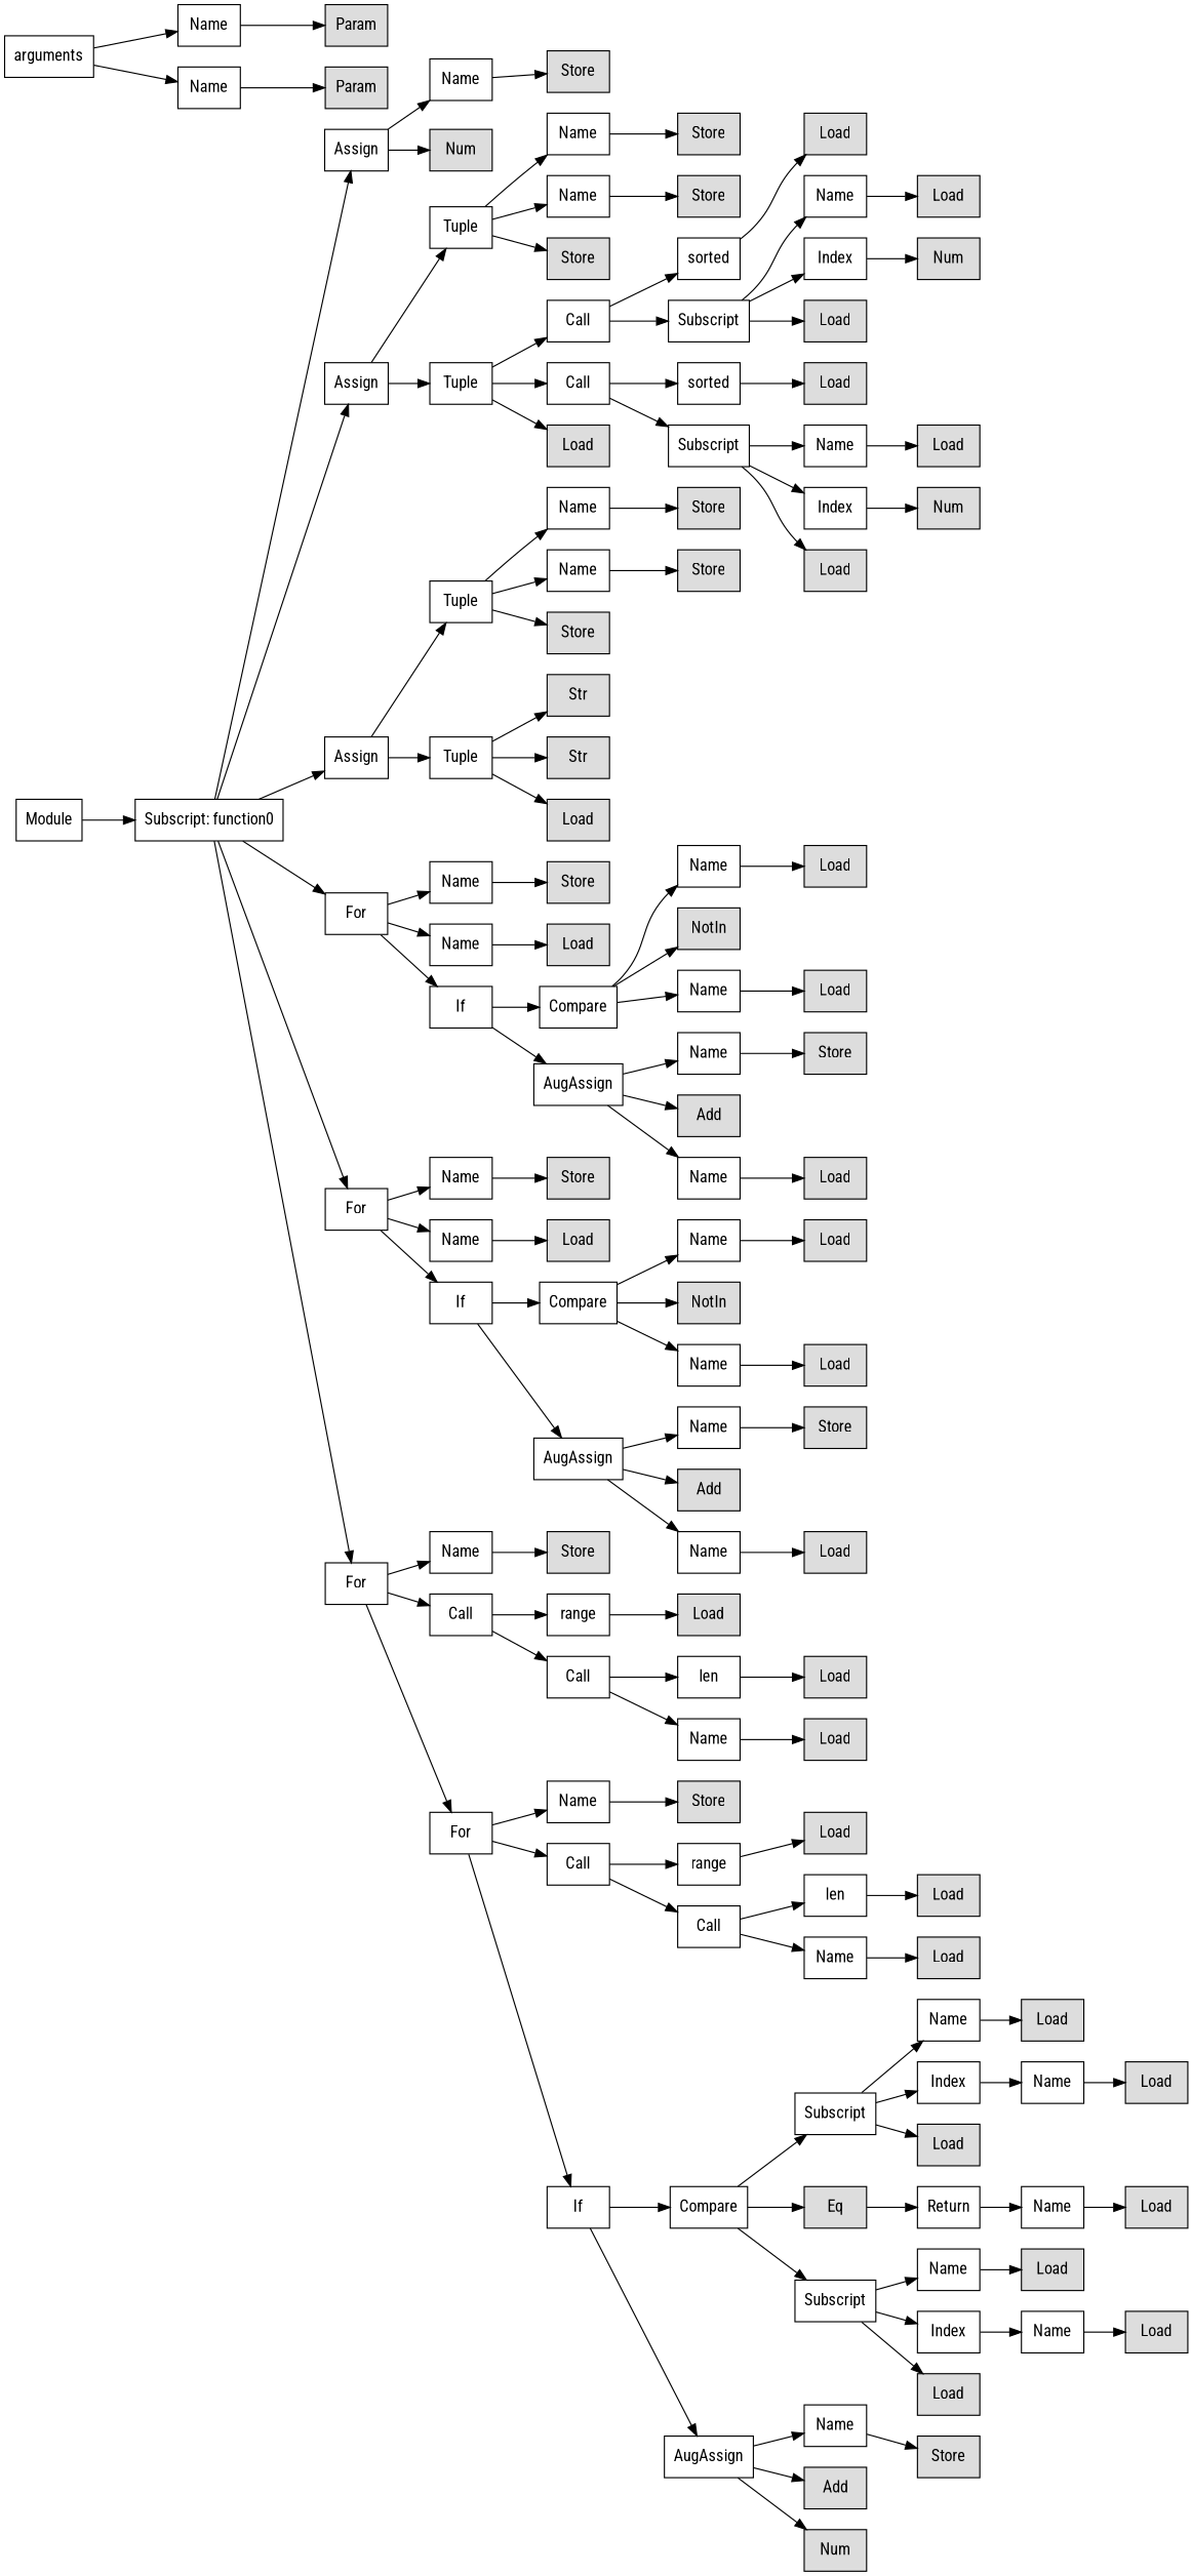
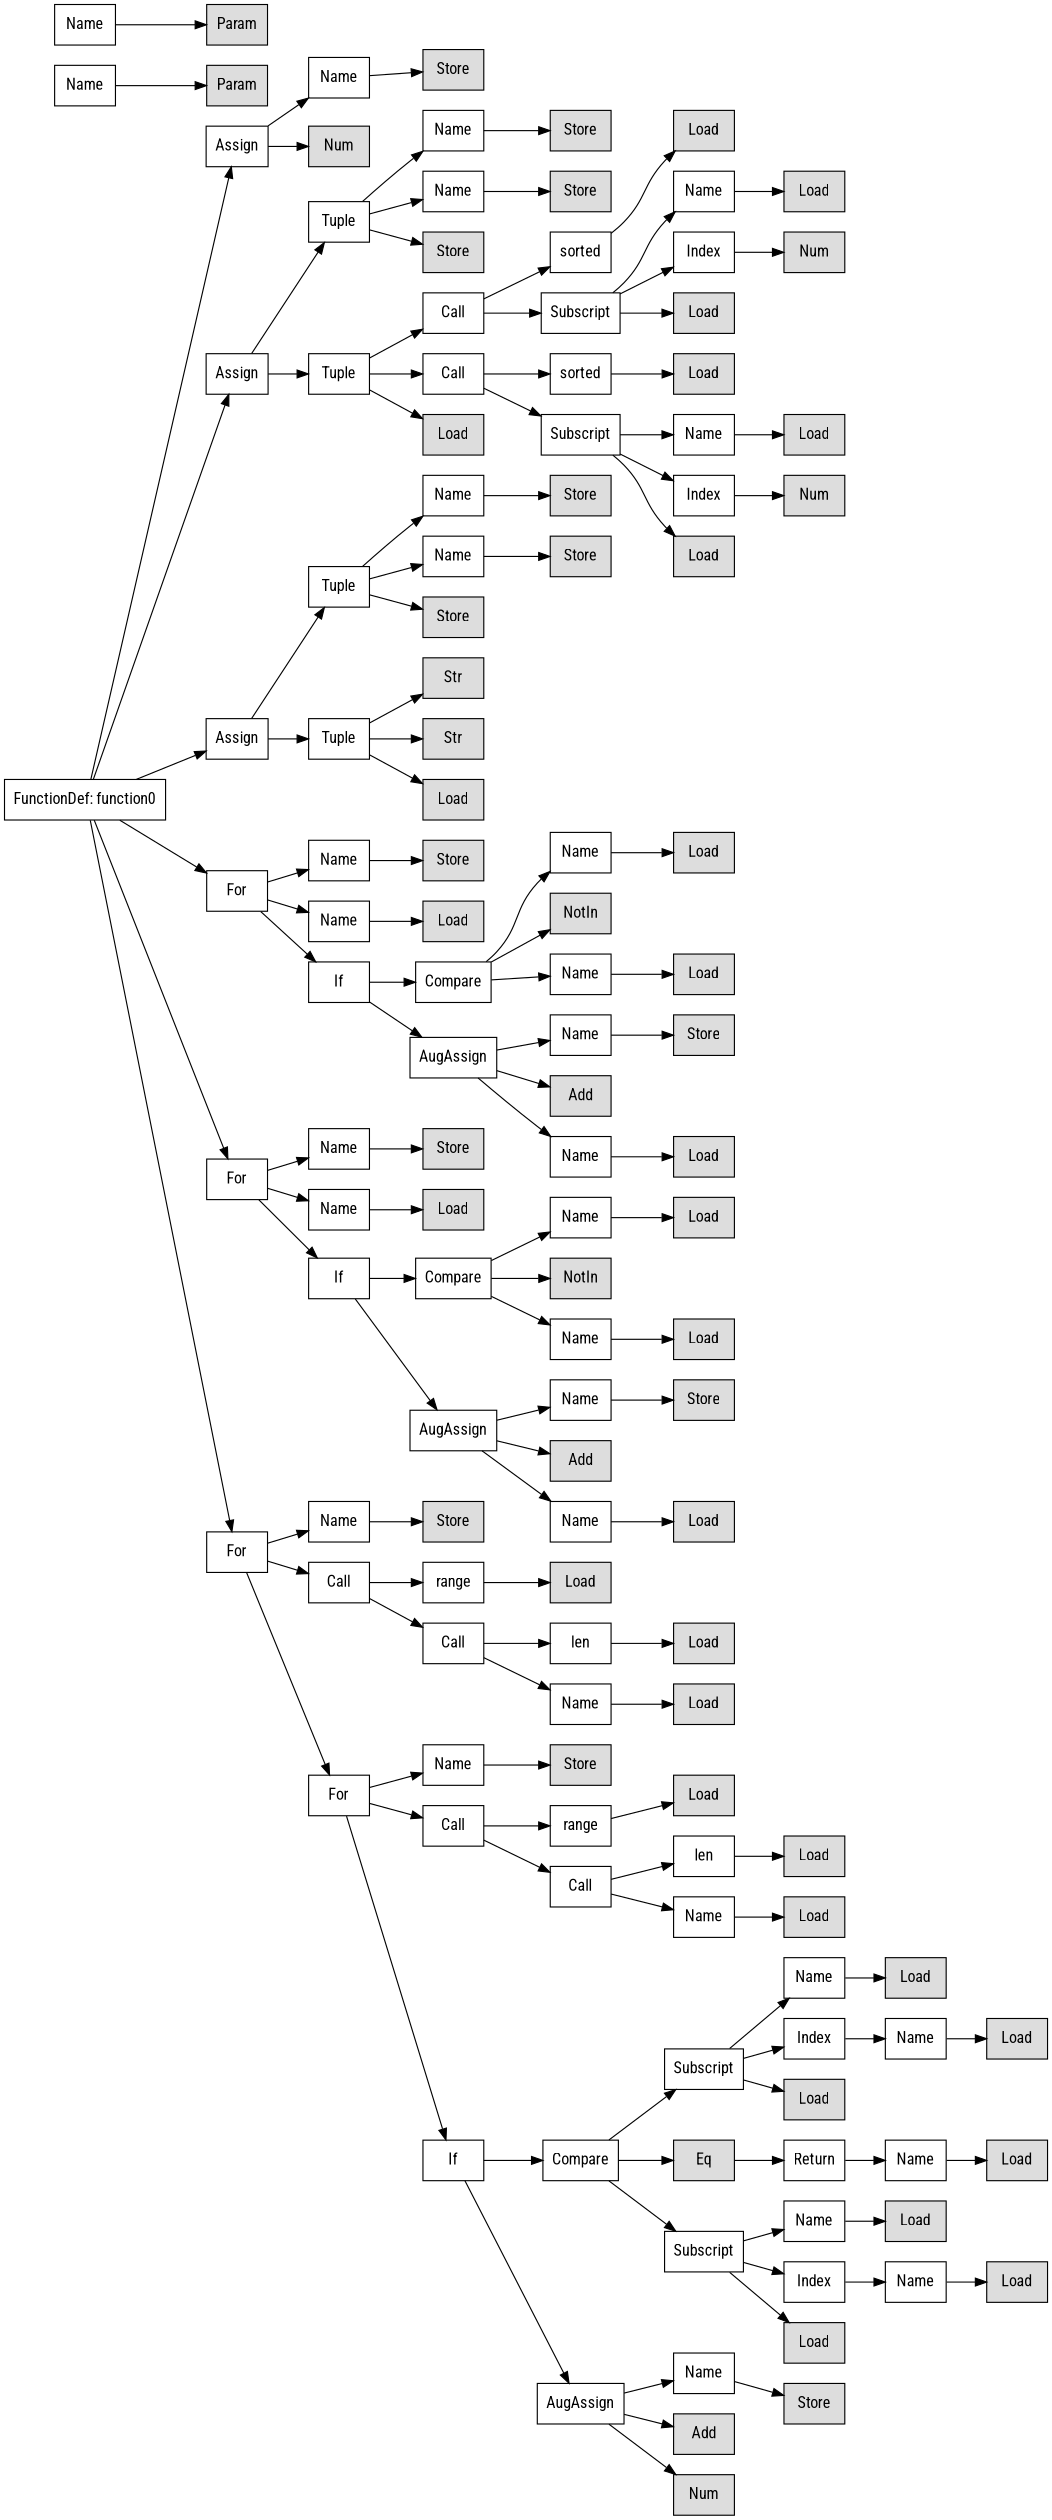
  digraph {
    fontname="Roboto Condensed"
    rankdir=LR
    node [fontname="Roboto Condensed" shape=rect]
    edge [fontname="Roboto Condensed"]
-   n1 [label=Module]
-   n2 [label="Subscript: function0"]
+   n2 [label="FunctionDef: function0"]
    n3 [label=Assign]
    n4 [label=Assign]
    n5 [label=Assign]
    n6 [label=For]
    n7 [label=For]
    n8 [label=For]
-   n9 [label=arguments]
    n10 [label=Name]
    n11 [label=Name]
    n12 [label=Name]
    n13 [fillcolor="#dddddd" label=Num style=filled]
    n14 [label=Tuple]
    n15 [label=Tuple]
    n16 [label=Tuple]
    n17 [label=Tuple]
    n18 [label=Name]
    n19 [label=Name]
    n20 [label=If]
    n21 [label=Name]
    n22 [label=Name]
    n23 [label=If]
    n24 [label=Name]
    n25 [label=Call]
    n26 [label=For]
    n27 [label=Return]
    n28 [label=Name]
    n29 [fillcolor="#dddddd" label=Param style=filled]
    n30 [fillcolor="#dddddd" label=Param style=filled]
    n31 [fillcolor="#dddddd" label=Store style=filled]
    n32 [label=Name]
    n33 [label=Name]
    n34 [fillcolor="#dddddd" label=Store style=filled]
    n35 [label=Call]
    n36 [label=Call]
    n37 [fillcolor="#dddddd" label=Load style=filled]
    n38 [label=Name]
    n39 [label=Name]
    n40 [fillcolor="#dddddd" label=Store style=filled]
    n41 [fillcolor="#dddddd" label=Str style=filled]
    n42 [fillcolor="#dddddd" label=Str style=filled]
    n43 [fillcolor="#dddddd" label=Load style=filled]
    n44 [fillcolor="#dddddd" label=Store style=filled]
    n45 [fillcolor="#dddddd" label=Load style=filled]
    n46 [label=Compare]
    n47 [label=AugAssign]
    n48 [fillcolor="#dddddd" label=Store style=filled]
    n49 [fillcolor="#dddddd" label=Load style=filled]
    n50 [label=Compare]
    n51 [label=AugAssign]
    n52 [fillcolor="#dddddd" label=Store style=filled]
    n53 [label=range]
    n54 [label=Call]
    n55 [label=Name]
    n56 [label=Call]
    n57 [label=If]
    n58 [fillcolor="#dddddd" label=Load style=filled]
    n59 [fillcolor="#dddddd" label=Store style=filled]
    n60 [fillcolor="#dddddd" label=Store style=filled]
    n61 [label=sorted]
    n62 [label=Subscript]
    n63 [label=sorted]
    n64 [label=Subscript]
    n65 [fillcolor="#dddddd" label=Store style=filled]
    n66 [fillcolor="#dddddd" label=Store style=filled]
    n67 [label=Name]
    n68 [fillcolor="#dddddd" label=NotIn style=filled]
    n69 [label=Name]
    n70 [label=Name]
    n71 [fillcolor="#dddddd" label=Add style=filled]
    n72 [label=Name]
    n73 [label=Name]
    n74 [fillcolor="#dddddd" label=NotIn style=filled]
    n75 [label=Name]
    n76 [label=Name]
    n77 [fillcolor="#dddddd" label=Add style=filled]
    n78 [label=Name]
    n79 [fillcolor="#dddddd" label=Load style=filled]
    n80 [label=len]
    n81 [label=Name]
    n82 [fillcolor="#dddddd" label=Store style=filled]
    n83 [label=range]
    n84 [label=Call]
    n85 [label=Compare]
    n86 [label=AugAssign]
    n87 [fillcolor="#dddddd" label=Load style=filled]
    n88 [label=Name]
    n89 [label=Index]
    n90 [fillcolor="#dddddd" label=Load style=filled]
    n91 [fillcolor="#dddddd" label=Load style=filled]
    n92 [label=Name]
    n93 [label=Index]
    n94 [fillcolor="#dddddd" label=Load style=filled]
    n95 [fillcolor="#dddddd" label=Load style=filled]
    n96 [fillcolor="#dddddd" label=Load style=filled]
    n97 [fillcolor="#dddddd" label=Store style=filled]
    n98 [fillcolor="#dddddd" label=Load style=filled]
    n99 [fillcolor="#dddddd" label=Load style=filled]
    n100 [fillcolor="#dddddd" label=Load style=filled]
    n101 [fillcolor="#dddddd" label=Store style=filled]
    n102 [fillcolor="#dddddd" label=Load style=filled]
    n103 [fillcolor="#dddddd" label=Load style=filled]
    n104 [fillcolor="#dddddd" label=Load style=filled]
    n105 [fillcolor="#dddddd" label=Load style=filled]
    n106 [label=len]
    n107 [label=Name]
    n108 [label=Subscript]
    n109 [fillcolor="#dddddd" label=Eq style=filled]
    n110 [label=Subscript]
    n111 [label=Name]
    n112 [fillcolor="#dddddd" label=Add style=filled]
    n113 [fillcolor="#dddddd" label=Num style=filled]
    n114 [fillcolor="#dddddd" label=Load style=filled]
    n115 [fillcolor="#dddddd" label=Num style=filled]
    n116 [fillcolor="#dddddd" label=Load style=filled]
    n117 [fillcolor="#dddddd" label=Num style=filled]
    n118 [fillcolor="#dddddd" label=Load style=filled]
    n119 [fillcolor="#dddddd" label=Load style=filled]
    n120 [label=Name]
    n121 [label=Index]
    n122 [fillcolor="#dddddd" label=Load style=filled]
    n123 [label=Name]
    n124 [label=Index]
    n125 [fillcolor="#dddddd" label=Load style=filled]
    n126 [fillcolor="#dddddd" label=Store style=filled]
    n127 [fillcolor="#dddddd" label=Load style=filled]
    n128 [label=Name]
    n129 [fillcolor="#dddddd" label=Load style=filled]
    n130 [label=Name]
    n131 [fillcolor="#dddddd" label=Load style=filled]
    n132 [fillcolor="#dddddd" label=Load style=filled]
-   n1 -> n2
    n2 -> n3
    n2 -> n4
    n2 -> n5
    n2 -> n6
    n2 -> n7
    n2 -> n8
    n3 -> n12
    n3 -> n13
    n4 -> n14
    n4 -> n15
    n5 -> n16
    n5 -> n17
    n6 -> n18
    n6 -> n19
    n6 -> n20
    n7 -> n21
    n7 -> n22
    n7 -> n23
    n8 -> n24
    n8 -> n25
    n8 -> n26
-   n9 -> n10
-   n9 -> n11
    n10 -> n29
    n11 -> n30
    n12 -> n31
    n14 -> n32
    n14 -> n33
    n14 -> n34
    n15 -> n35
    n15 -> n36
    n15 -> n37
    n16 -> n38
    n16 -> n39
    n16 -> n40
    n17 -> n41
    n17 -> n42
    n17 -> n43
    n18 -> n44
    n19 -> n45
    n20 -> n46
    n20 -> n47
    n21 -> n48
    n22 -> n49
    n23 -> n50
    n23 -> n51
    n24 -> n52
    n25 -> n53
    n25 -> n54
    n26 -> n55
    n26 -> n56
    n26 -> n57
    n27 -> n28
    n28 -> n58
    n32 -> n59
    n33 -> n60
    n35 -> n61
    n35 -> n62
    n36 -> n63
    n36 -> n64
    n38 -> n65
    n39 -> n66
    n46 -> n67
    n46 -> n68
    n46 -> n69
    n47 -> n70
    n47 -> n71
    n47 -> n72
    n50 -> n73
    n50 -> n74
    n50 -> n75
    n51 -> n76
    n51 -> n77
    n51 -> n78
    n53 -> n79
    n54 -> n80
    n54 -> n81
    n55 -> n82
    n56 -> n83
    n56 -> n84
    n57 -> n85
    n57 -> n86
    n61 -> n87
    n62 -> n88
    n62 -> n89
    n62 -> n90
    n63 -> n91
    n64 -> n92
    n64 -> n93
    n64 -> n94
    n67 -> n95
    n69 -> n96
    n70 -> n97
    n72 -> n98
    n73 -> n99
    n75 -> n100
    n76 -> n101
    n78 -> n102
    n80 -> n103
    n81 -> n104
    n83 -> n105
    n84 -> n106
    n84 -> n107
    n85 -> n108
    n85 -> n109
    n85 -> n110
    n86 -> n111
    n86 -> n112
    n86 -> n113
    n88 -> n114
    n89 -> n115
    n92 -> n116
    n93 -> n117
    n106 -> n118
    n107 -> n119
    n108 -> n120
    n108 -> n121
    n108 -> n122
    n109 -> n27
    n110 -> n123
    n110 -> n124
    n110 -> n125
    n111 -> n126
    n120 -> n127
    n121 -> n128
    n123 -> n129
    n124 -> n130
    n128 -> n131
    n130 -> n132
  }
